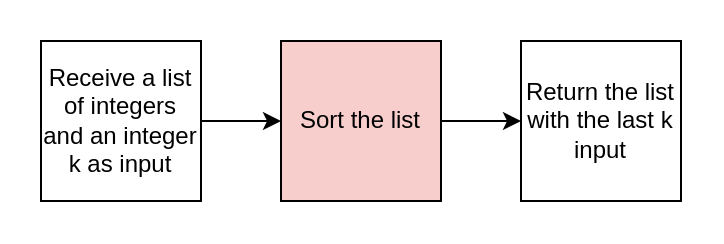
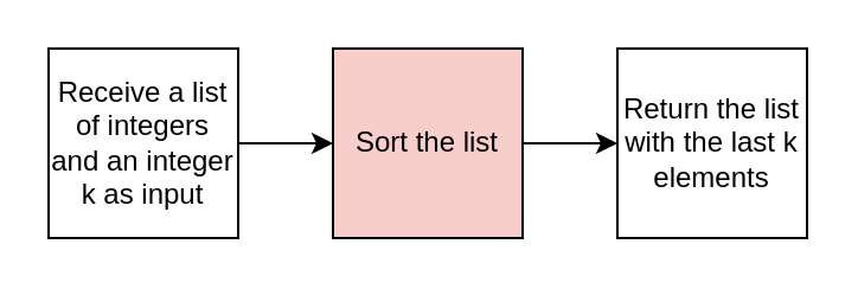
  <mxCell id="0" />
  <mxCell id="1" parent="0" />
  <mxCell id="2" style="edgeStyle=orthogonalEdgeStyle;rounded=0;orthogonalLoop=1;jettySize=auto;html=1;exitX=1;exitY=0.5;exitDx=0;exitDy=0;entryX=0;entryY=0.5;entryDx=0;entryDy=0;" edge="1" parent="1" source="3" target="5"><mxGeometry relative="1" as="geometry" /></mxCell>
  <mxCell id="3" value="Receive a list of integers and an integer k as input" style="whiteSpace=wrap;html=1;aspect=fixed;" vertex="1" parent="1"><mxGeometry x="20" y="20" width="80" height="80" as="geometry" /></mxCell>
  <mxCell id="4" style="edgeStyle=orthogonalEdgeStyle;rounded=0;orthogonalLoop=1;jettySize=auto;html=1;exitX=1;exitY=0.5;exitDx=0;exitDy=0;entryX=0;entryY=0.5;entryDx=0;entryDy=0;" edge="1" parent="1" source="5" target="6"><mxGeometry relative="1" as="geometry"><mxPoint x="260" y="60" as="targetPoint" /></mxGeometry></mxCell>
  <mxCell id="5" value="Sort the list" style="whiteSpace=wrap;html=1;aspect=fixed;fontSize=12;fillColor=#f8cecc;" vertex="1" parent="1"><mxGeometry x="140" y="20" width="80" height="80" as="geometry" /></mxCell>
- <mxCell id="6" value="Return the list with the last k input" style="whiteSpace=wrap;html=1;aspect=fixed;fontSize=12;" vertex="1" parent="1"><mxGeometry x="260" y="20" width="80" height="80" as="geometry" /></mxCell>
+ <mxCell id="6" value="Return the list with the last k elements" style="whiteSpace=wrap;html=1;aspect=fixed;fontSize=12;" vertex="1" parent="1"><mxGeometry x="260" y="20" width="80" height="80" as="geometry" /></mxCell>
